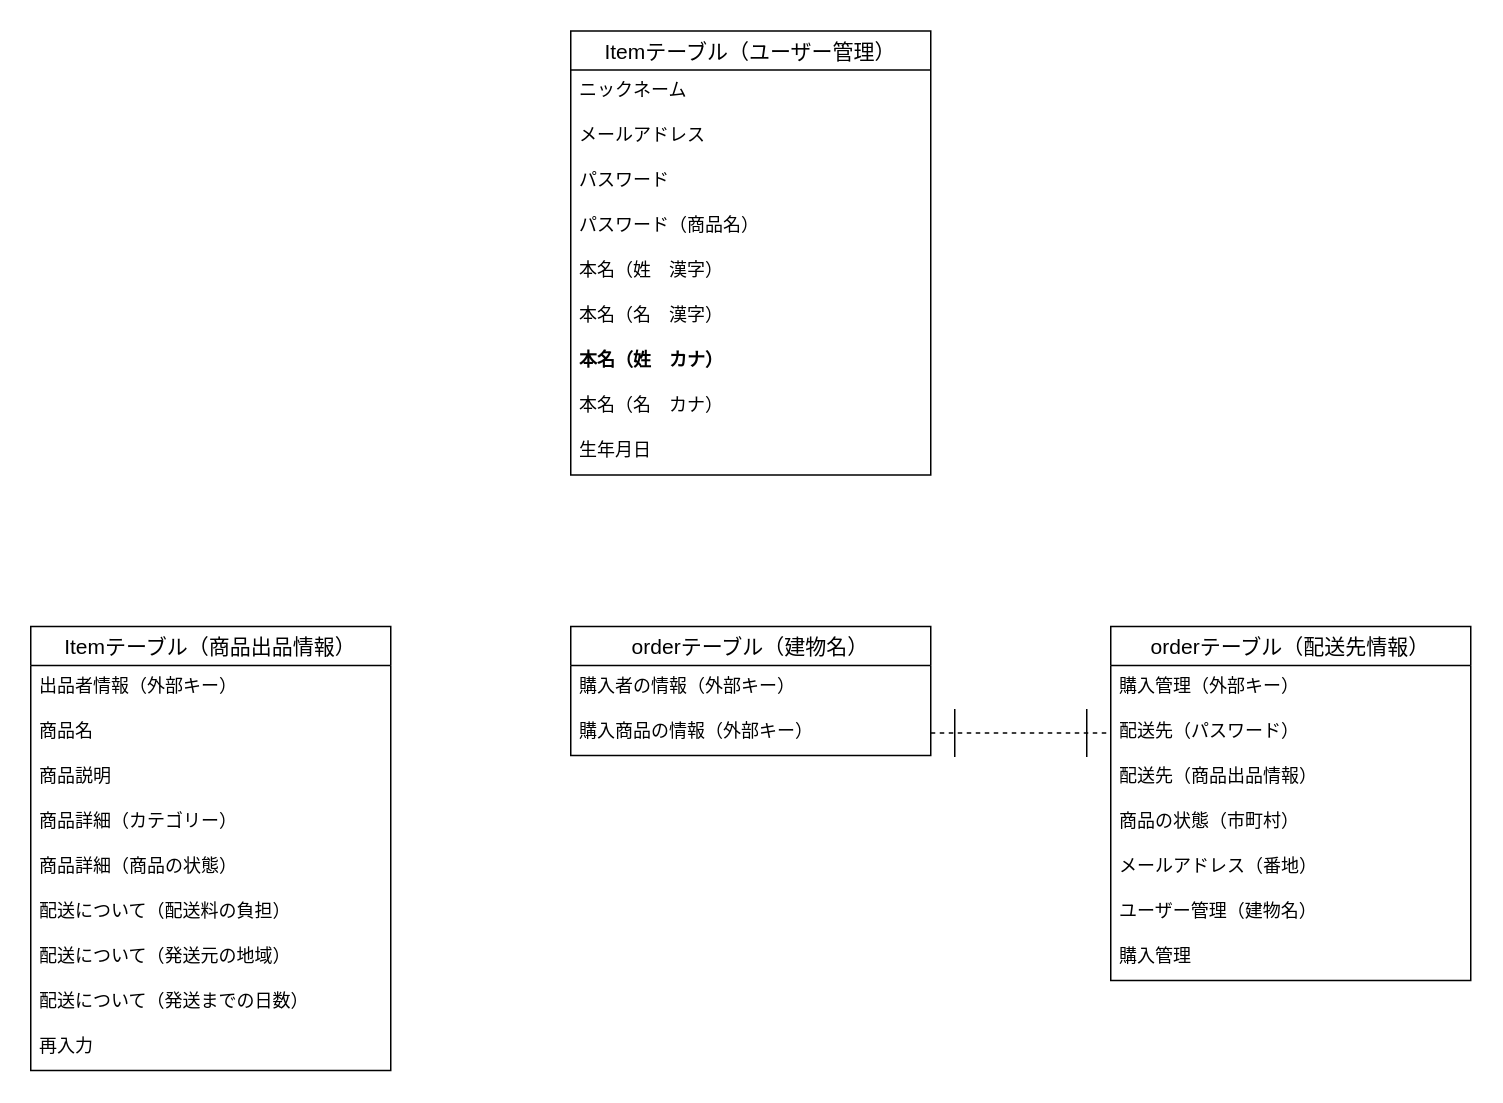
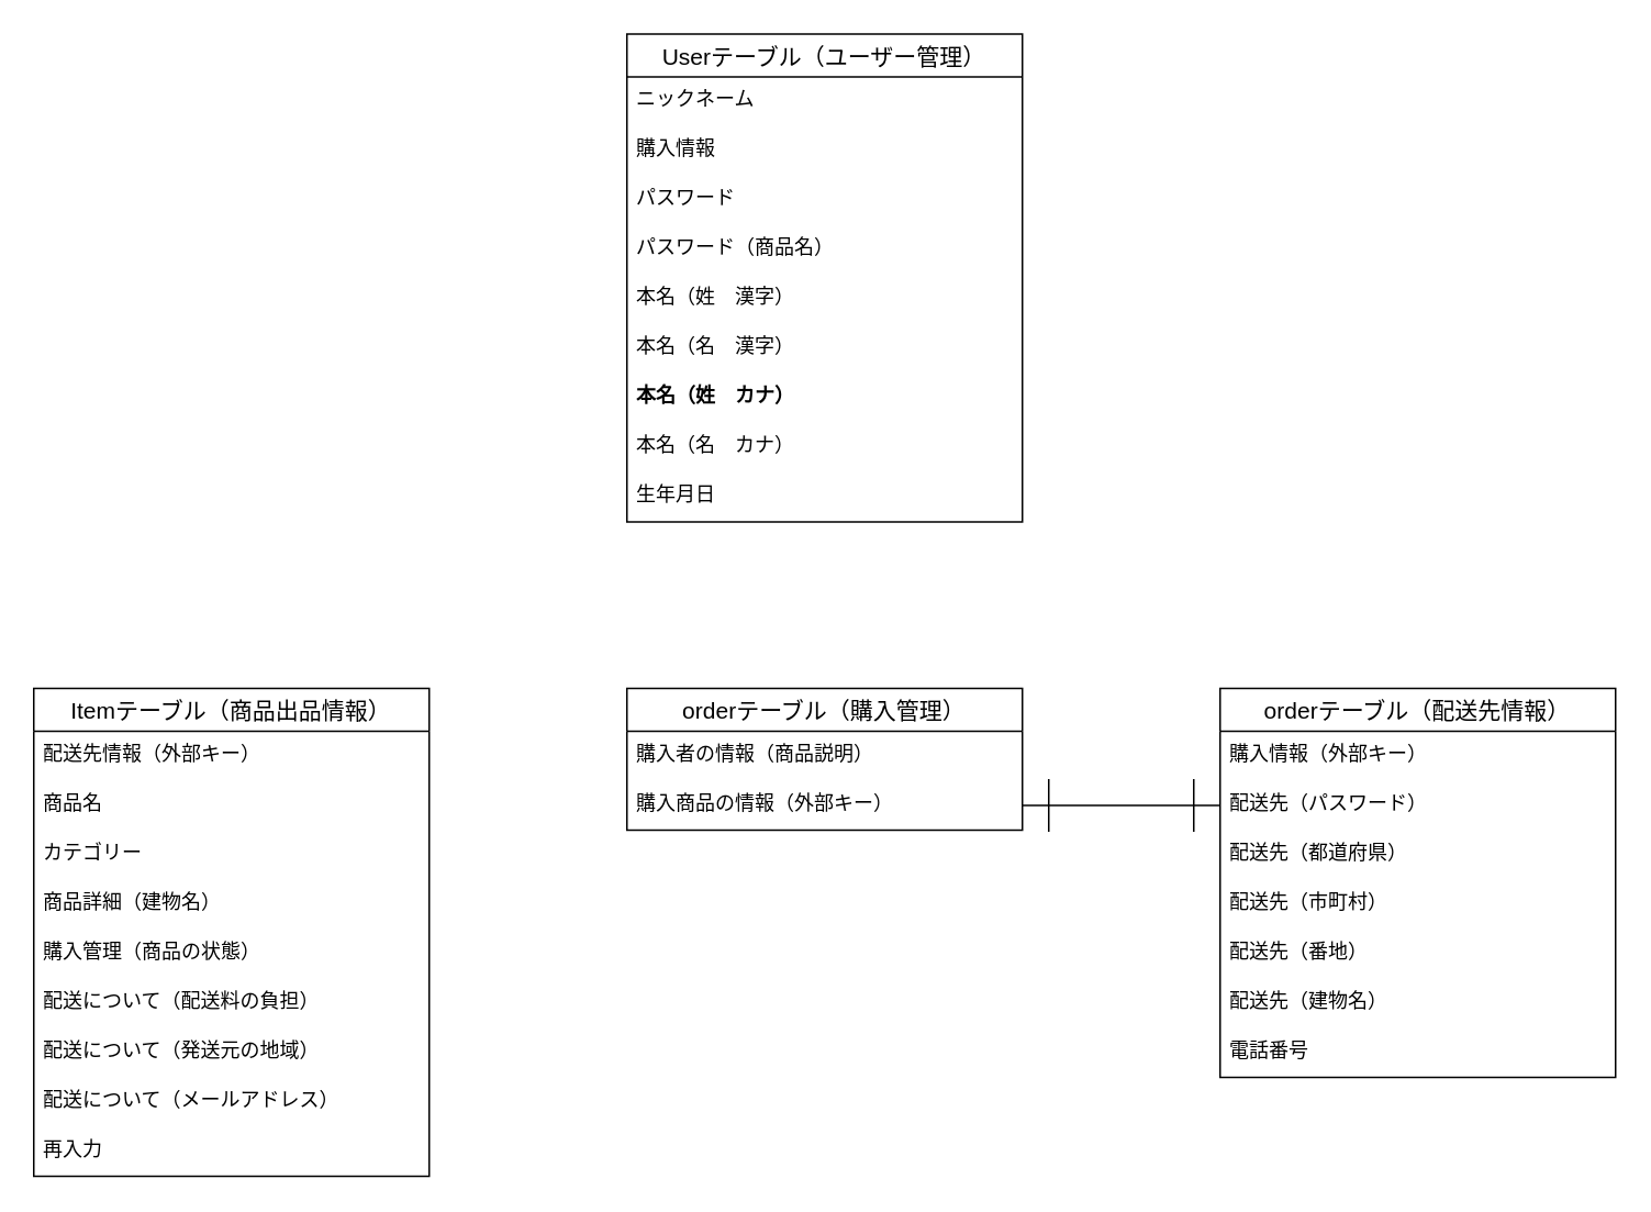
  <mxCell id="0" />
  <mxCell id="1" parent="0" />
- <mxCell id="2" value="Itemテーブル（ユーザー管理）" style="swimlane;fontStyle=0;childLayout=stackLayout;horizontal=1;startSize=26;horizontalStack=0;resizeParent=1;resizeParentMax=0;resizeLast=0;collapsible=1;marginBottom=0;align=center;fontSize=14;" vertex="1" parent="1"><mxGeometry x="380" y="20" width="240" height="296" as="geometry"><mxRectangle x="30" y="40" width="130" height="30" as="alternateBounds" /></mxGeometry></mxCell>
+ <mxCell id="2" value="Userテーブル（ユーザー管理）" style="swimlane;fontStyle=0;childLayout=stackLayout;horizontal=1;startSize=26;horizontalStack=0;resizeParent=1;resizeParentMax=0;resizeLast=0;collapsible=1;marginBottom=0;align=center;fontSize=14;" vertex="1" parent="1"><mxGeometry x="380" y="20" width="240" height="296" as="geometry"><mxRectangle x="30" y="40" width="130" height="30" as="alternateBounds" /></mxGeometry></mxCell>
  <mxCell id="3" value="ニックネーム" style="text;strokeColor=none;fillColor=none;spacingLeft=4;spacingRight=4;overflow=hidden;rotatable=0;points=[[0,0.5],[1,0.5]];portConstraint=eastwest;fontSize=12;" vertex="1" parent="2"><mxGeometry y="26" width="240" height="30" as="geometry" /></mxCell>
- <mxCell id="4" value="メールアドレス" style="text;strokeColor=none;fillColor=none;spacingLeft=4;spacingRight=4;overflow=hidden;rotatable=0;points=[[0,0.5],[1,0.5]];portConstraint=eastwest;fontSize=12;" vertex="1" parent="2"><mxGeometry y="56" width="240" height="30" as="geometry" /></mxCell>
+ <mxCell id="4" value="購入情報" style="text;strokeColor=none;fillColor=none;spacingLeft=4;spacingRight=4;overflow=hidden;rotatable=0;points=[[0,0.5],[1,0.5]];portConstraint=eastwest;fontSize=12;" vertex="1" parent="2"><mxGeometry y="56" width="240" height="30" as="geometry" /></mxCell>
  <mxCell id="5" value="パスワード" style="text;strokeColor=none;fillColor=none;spacingLeft=4;spacingRight=4;overflow=hidden;rotatable=0;points=[[0,0.5],[1,0.5]];portConstraint=eastwest;fontSize=12;" vertex="1" parent="2"><mxGeometry y="86" width="240" height="30" as="geometry" /></mxCell>
  <mxCell id="6" value="パスワード（商品名）" style="text;strokeColor=none;fillColor=none;spacingLeft=4;spacingRight=4;overflow=hidden;rotatable=0;points=[[0,0.5],[1,0.5]];portConstraint=eastwest;fontSize=12;" vertex="1" parent="2"><mxGeometry y="116" width="240" height="30" as="geometry" /></mxCell>
  <mxCell id="7" value="本名（姓　漢字）" style="text;strokeColor=none;fillColor=none;spacingLeft=4;spacingRight=4;overflow=hidden;rotatable=0;points=[[0,0.5],[1,0.5]];portConstraint=eastwest;fontSize=12;" vertex="1" parent="2"><mxGeometry y="146" width="240" height="30" as="geometry" /></mxCell>
  <mxCell id="8" value="本名（名　漢字）" style="text;strokeColor=none;fillColor=none;spacingLeft=4;spacingRight=4;overflow=hidden;rotatable=0;points=[[0,0.5],[1,0.5]];portConstraint=eastwest;fontSize=12;" vertex="1" parent="2"><mxGeometry y="176" width="240" height="30" as="geometry" /></mxCell>
  <mxCell id="9" value="本名（姓　カナ）" style="text;strokeColor=none;fillColor=none;spacingLeft=4;spacingRight=4;overflow=hidden;rotatable=0;points=[[0,0.5],[1,0.5]];portConstraint=eastwest;fontSize=12;fontStyle=1" vertex="1" parent="2"><mxGeometry y="206" width="240" height="30" as="geometry" /></mxCell>
  <mxCell id="10" value="本名（名　カナ）" style="text;strokeColor=none;fillColor=none;spacingLeft=4;spacingRight=4;overflow=hidden;rotatable=0;points=[[0,0.5],[1,0.5]];portConstraint=eastwest;fontSize=12;" vertex="1" parent="2"><mxGeometry y="236" width="240" height="30" as="geometry" /></mxCell>
  <mxCell id="11" value="生年月日" style="text;strokeColor=none;fillColor=none;spacingLeft=4;spacingRight=4;overflow=hidden;rotatable=0;points=[[0,0.5],[1,0.5]];portConstraint=eastwest;fontSize=12;" vertex="1" parent="2"><mxGeometry y="266" width="240" height="30" as="geometry" /></mxCell>
  <mxCell id="12" value="Itemテーブル（商品出品情報）" style="swimlane;fontStyle=0;childLayout=stackLayout;horizontal=1;startSize=26;horizontalStack=0;resizeParent=1;resizeParentMax=0;resizeLast=0;collapsible=1;marginBottom=0;align=center;fontSize=14;" vertex="1" parent="1"><mxGeometry x="20" y="417" width="240" height="296" as="geometry" /></mxCell>
- <mxCell id="13" value="出品者情報（外部キー）" style="text;strokeColor=none;fillColor=none;spacingLeft=4;spacingRight=4;overflow=hidden;rotatable=0;points=[[0,0.5],[1,0.5]];portConstraint=eastwest;fontSize=12;" vertex="1" parent="12"><mxGeometry y="26" width="240" height="30" as="geometry" /></mxCell>
+ <mxCell id="13" value="配送先情報（外部キー）" style="text;strokeColor=none;fillColor=none;spacingLeft=4;spacingRight=4;overflow=hidden;rotatable=0;points=[[0,0.5],[1,0.5]];portConstraint=eastwest;fontSize=12;" vertex="1" parent="12"><mxGeometry y="26" width="240" height="30" as="geometry" /></mxCell>
  <mxCell id="14" value="商品名" style="text;strokeColor=none;fillColor=none;spacingLeft=4;spacingRight=4;overflow=hidden;rotatable=0;points=[[0,0.5],[1,0.5]];portConstraint=eastwest;fontSize=12;" vertex="1" parent="12"><mxGeometry y="56" width="240" height="30" as="geometry" /></mxCell>
- <mxCell id="15" value="商品説明" style="text;strokeColor=none;fillColor=none;spacingLeft=4;spacingRight=4;overflow=hidden;rotatable=0;points=[[0,0.5],[1,0.5]];portConstraint=eastwest;fontSize=12;" vertex="1" parent="12"><mxGeometry y="86" width="240" height="30" as="geometry" /></mxCell>
- <mxCell id="16" value="商品詳細（カテゴリー）" style="text;strokeColor=none;fillColor=none;spacingLeft=4;spacingRight=4;overflow=hidden;rotatable=0;points=[[0,0.5],[1,0.5]];portConstraint=eastwest;fontSize=12;" vertex="1" parent="12"><mxGeometry y="116" width="240" height="30" as="geometry" /></mxCell>
- <mxCell id="17" value="商品詳細（商品の状態）" style="text;strokeColor=none;fillColor=none;spacingLeft=4;spacingRight=4;overflow=hidden;rotatable=0;points=[[0,0.5],[1,0.5]];portConstraint=eastwest;fontSize=12;" vertex="1" parent="12"><mxGeometry y="146" width="240" height="30" as="geometry" /></mxCell>
+ <mxCell id="15" value="カテゴリー" style="text;strokeColor=none;fillColor=none;spacingLeft=4;spacingRight=4;overflow=hidden;rotatable=0;points=[[0,0.5],[1,0.5]];portConstraint=eastwest;fontSize=12;" vertex="1" parent="12"><mxGeometry y="86" width="240" height="30" as="geometry" /></mxCell>
+ <mxCell id="16" value="商品詳細（建物名）" style="text;strokeColor=none;fillColor=none;spacingLeft=4;spacingRight=4;overflow=hidden;rotatable=0;points=[[0,0.5],[1,0.5]];portConstraint=eastwest;fontSize=12;" vertex="1" parent="12"><mxGeometry y="116" width="240" height="30" as="geometry" /></mxCell>
+ <mxCell id="17" value="購入管理（商品の状態）" style="text;strokeColor=none;fillColor=none;spacingLeft=4;spacingRight=4;overflow=hidden;rotatable=0;points=[[0,0.5],[1,0.5]];portConstraint=eastwest;fontSize=12;" vertex="1" parent="12"><mxGeometry y="146" width="240" height="30" as="geometry" /></mxCell>
  <mxCell id="18" value="配送について（配送料の負担）" style="text;strokeColor=none;fillColor=none;spacingLeft=4;spacingRight=4;overflow=hidden;rotatable=0;points=[[0,0.5],[1,0.5]];portConstraint=eastwest;fontSize=12;" vertex="1" parent="12"><mxGeometry y="176" width="240" height="30" as="geometry" /></mxCell>
  <mxCell id="19" value="配送について（発送元の地域）" style="text;strokeColor=none;fillColor=none;spacingLeft=4;spacingRight=4;overflow=hidden;rotatable=0;points=[[0,0.5],[1,0.5]];portConstraint=eastwest;fontSize=12;" vertex="1" parent="12"><mxGeometry y="206" width="240" height="30" as="geometry" /></mxCell>
- <mxCell id="20" value="配送について（発送までの日数）" style="text;strokeColor=none;fillColor=none;spacingLeft=4;spacingRight=4;overflow=hidden;rotatable=0;points=[[0,0.5],[1,0.5]];portConstraint=eastwest;fontSize=12;" vertex="1" parent="12"><mxGeometry y="236" width="240" height="30" as="geometry" /></mxCell>
+ <mxCell id="20" value="配送について（メールアドレス）" style="text;strokeColor=none;fillColor=none;spacingLeft=4;spacingRight=4;overflow=hidden;rotatable=0;points=[[0,0.5],[1,0.5]];portConstraint=eastwest;fontSize=12;" vertex="1" parent="12"><mxGeometry y="236" width="240" height="30" as="geometry" /></mxCell>
  <mxCell id="21" value="再入力" style="text;strokeColor=none;fillColor=none;spacingLeft=4;spacingRight=4;overflow=hidden;rotatable=0;points=[[0,0.5],[1,0.5]];portConstraint=eastwest;fontSize=12;" vertex="1" parent="12"><mxGeometry y="266" width="240" height="30" as="geometry" /></mxCell>
- <mxCell id="22" value="orderテーブル（建物名）" style="swimlane;fontStyle=0;childLayout=stackLayout;horizontal=1;startSize=26;horizontalStack=0;resizeParent=1;resizeParentMax=0;resizeLast=0;collapsible=1;marginBottom=0;align=center;fontSize=14;" vertex="1" parent="1"><mxGeometry x="380" y="417" width="240" height="86" as="geometry" /></mxCell>
- <mxCell id="23" value="購入者の情報（外部キー）" style="text;strokeColor=none;fillColor=none;spacingLeft=4;spacingRight=4;overflow=hidden;rotatable=0;points=[[0,0.5],[1,0.5]];portConstraint=eastwest;fontSize=12;" vertex="1" parent="22"><mxGeometry y="26" width="240" height="30" as="geometry" /></mxCell>
+ <mxCell id="22" value="orderテーブル（購入管理）" style="swimlane;fontStyle=0;childLayout=stackLayout;horizontal=1;startSize=26;horizontalStack=0;resizeParent=1;resizeParentMax=0;resizeLast=0;collapsible=1;marginBottom=0;align=center;fontSize=14;" vertex="1" parent="1"><mxGeometry x="380" y="417" width="240" height="86" as="geometry" /></mxCell>
+ <mxCell id="23" value="購入者の情報（商品説明）" style="text;strokeColor=none;fillColor=none;spacingLeft=4;spacingRight=4;overflow=hidden;rotatable=0;points=[[0,0.5],[1,0.5]];portConstraint=eastwest;fontSize=12;" vertex="1" parent="22"><mxGeometry y="26" width="240" height="30" as="geometry" /></mxCell>
  <mxCell id="24" value="購入商品の情報（外部キー）" style="text;strokeColor=none;fillColor=none;spacingLeft=4;spacingRight=4;overflow=hidden;rotatable=0;points=[[0,0.5],[1,0.5]];portConstraint=eastwest;fontSize=12;" vertex="1" parent="22"><mxGeometry y="56" width="240" height="30" as="geometry" /></mxCell>
  <mxCell id="25" value="orderテーブル（配送先情報）" style="swimlane;fontStyle=0;childLayout=stackLayout;horizontal=1;startSize=26;horizontalStack=0;resizeParent=1;resizeParentMax=0;resizeLast=0;collapsible=1;marginBottom=0;align=center;fontSize=14;" vertex="1" parent="1"><mxGeometry x="740" y="417" width="240" height="236" as="geometry" /></mxCell>
- <mxCell id="26" value="購入管理（外部キー）" style="text;strokeColor=none;fillColor=none;spacingLeft=4;spacingRight=4;overflow=hidden;rotatable=0;points=[[0,0.5],[1,0.5]];portConstraint=eastwest;fontSize=12;" vertex="1" parent="25"><mxGeometry y="26" width="240" height="30" as="geometry" /></mxCell>
+ <mxCell id="26" value="購入情報（外部キー）" style="text;strokeColor=none;fillColor=none;spacingLeft=4;spacingRight=4;overflow=hidden;rotatable=0;points=[[0,0.5],[1,0.5]];portConstraint=eastwest;fontSize=12;" vertex="1" parent="25"><mxGeometry y="26" width="240" height="30" as="geometry" /></mxCell>
  <mxCell id="27" value="配送先（パスワード）" style="text;strokeColor=none;fillColor=none;spacingLeft=4;spacingRight=4;overflow=hidden;rotatable=0;points=[[0,0.5],[1,0.5]];portConstraint=eastwest;fontSize=12;" vertex="1" parent="25"><mxGeometry y="56" width="240" height="30" as="geometry" /></mxCell>
- <mxCell id="28" value="配送先（商品出品情報）" style="text;strokeColor=none;fillColor=none;spacingLeft=4;spacingRight=4;overflow=hidden;rotatable=0;points=[[0,0.5],[1,0.5]];portConstraint=eastwest;fontSize=12;" vertex="1" parent="25"><mxGeometry y="86" width="240" height="30" as="geometry" /></mxCell>
- <mxCell id="29" value="商品の状態（市町村）" style="text;strokeColor=none;fillColor=none;spacingLeft=4;spacingRight=4;overflow=hidden;rotatable=0;points=[[0,0.5],[1,0.5]];portConstraint=eastwest;fontSize=12;" vertex="1" parent="25"><mxGeometry y="116" width="240" height="30" as="geometry" /></mxCell>
- <mxCell id="30" value="メールアドレス（番地）" style="text;strokeColor=none;fillColor=none;spacingLeft=4;spacingRight=4;overflow=hidden;rotatable=0;points=[[0,0.5],[1,0.5]];portConstraint=eastwest;fontSize=12;" vertex="1" parent="25"><mxGeometry y="146" width="240" height="30" as="geometry" /></mxCell>
- <mxCell id="31" value="ユーザー管理（建物名）" style="text;strokeColor=none;fillColor=none;spacingLeft=4;spacingRight=4;overflow=hidden;rotatable=0;points=[[0,0.5],[1,0.5]];portConstraint=eastwest;fontSize=12;" vertex="1" parent="25"><mxGeometry y="176" width="240" height="30" as="geometry" /></mxCell>
- <mxCell id="32" value="購入管理" style="text;strokeColor=none;fillColor=none;spacingLeft=4;spacingRight=4;overflow=hidden;rotatable=0;points=[[0,0.5],[1,0.5]];portConstraint=eastwest;fontSize=12;" vertex="1" parent="25"><mxGeometry y="206" width="240" height="30" as="geometry" /></mxCell>
- <mxCell id="33" style="edgeStyle=orthogonalEdgeStyle;html=1;exitX=1;exitY=0.5;exitDx=0;exitDy=0;entryX=0;entryY=0.5;entryDx=0;entryDy=0;startArrow=ERone;startFill=0;endArrow=ERone;endFill=0;startSize=30;endSize=30;sourcePerimeterSpacing=0;targetPerimeterSpacing=0;dashed=1;" edge="1" parent="1" source="24" target="27"><mxGeometry relative="1" as="geometry" /></mxCell>
+ <mxCell id="28" value="配送先（都道府県）" style="text;strokeColor=none;fillColor=none;spacingLeft=4;spacingRight=4;overflow=hidden;rotatable=0;points=[[0,0.5],[1,0.5]];portConstraint=eastwest;fontSize=12;" vertex="1" parent="25"><mxGeometry y="86" width="240" height="30" as="geometry" /></mxCell>
+ <mxCell id="29" value="配送先（市町村）" style="text;strokeColor=none;fillColor=none;spacingLeft=4;spacingRight=4;overflow=hidden;rotatable=0;points=[[0,0.5],[1,0.5]];portConstraint=eastwest;fontSize=12;" vertex="1" parent="25"><mxGeometry y="116" width="240" height="30" as="geometry" /></mxCell>
+ <mxCell id="30" value="配送先（番地）" style="text;strokeColor=none;fillColor=none;spacingLeft=4;spacingRight=4;overflow=hidden;rotatable=0;points=[[0,0.5],[1,0.5]];portConstraint=eastwest;fontSize=12;" vertex="1" parent="25"><mxGeometry y="146" width="240" height="30" as="geometry" /></mxCell>
+ <mxCell id="31" value="配送先（建物名）" style="text;strokeColor=none;fillColor=none;spacingLeft=4;spacingRight=4;overflow=hidden;rotatable=0;points=[[0,0.5],[1,0.5]];portConstraint=eastwest;fontSize=12;" vertex="1" parent="25"><mxGeometry y="176" width="240" height="30" as="geometry" /></mxCell>
+ <mxCell id="32" value="電話番号" style="text;strokeColor=none;fillColor=none;spacingLeft=4;spacingRight=4;overflow=hidden;rotatable=0;points=[[0,0.5],[1,0.5]];portConstraint=eastwest;fontSize=12;" vertex="1" parent="25"><mxGeometry y="206" width="240" height="30" as="geometry" /></mxCell>
+ <mxCell id="33" style="edgeStyle=orthogonalEdgeStyle;html=1;exitX=1;exitY=0.5;exitDx=0;exitDy=0;entryX=0;entryY=0.5;entryDx=0;entryDy=0;startArrow=ERone;startFill=0;endArrow=ERone;endFill=0;startSize=30;endSize=30;sourcePerimeterSpacing=0;targetPerimeterSpacing=0;" edge="1" parent="1" source="24" target="27"><mxGeometry relative="1" as="geometry" /></mxCell>
